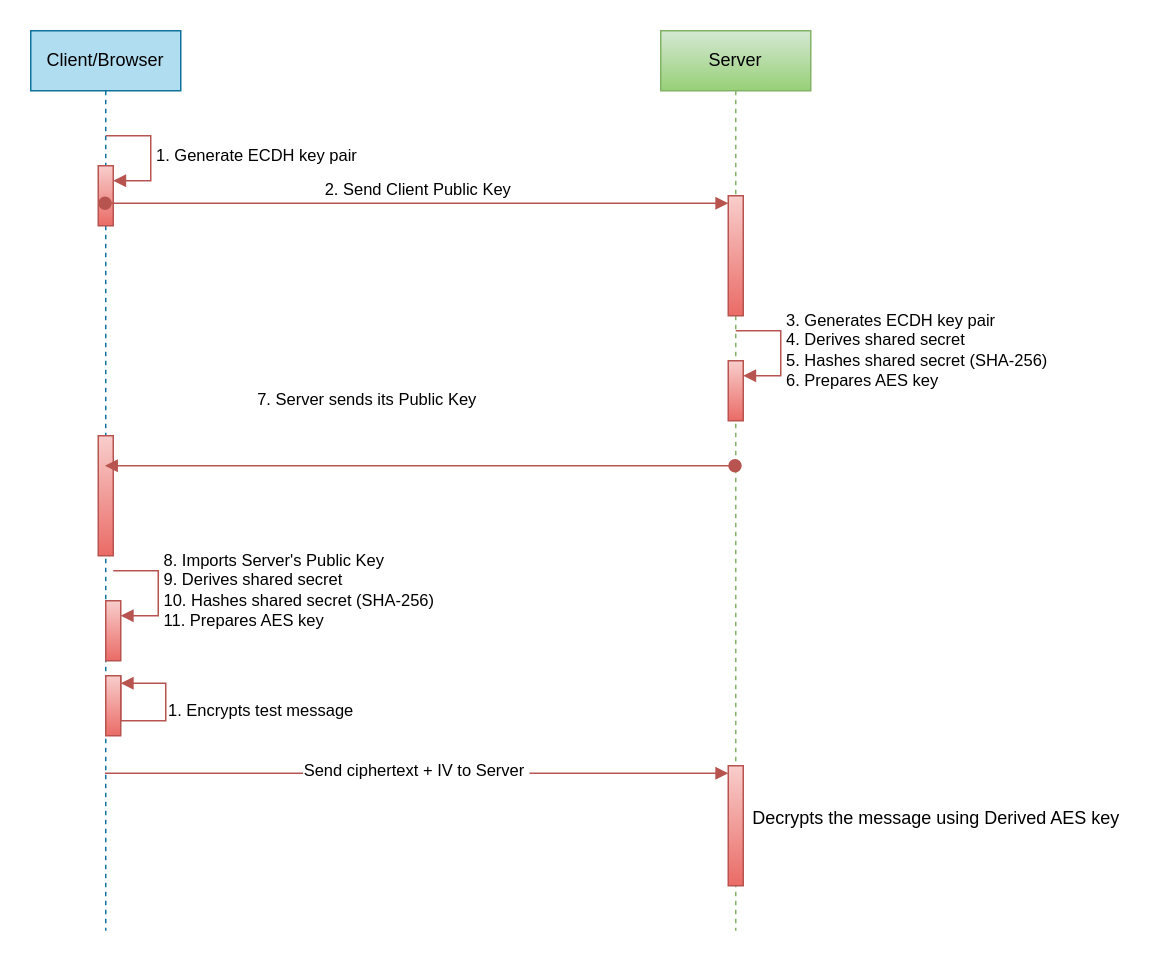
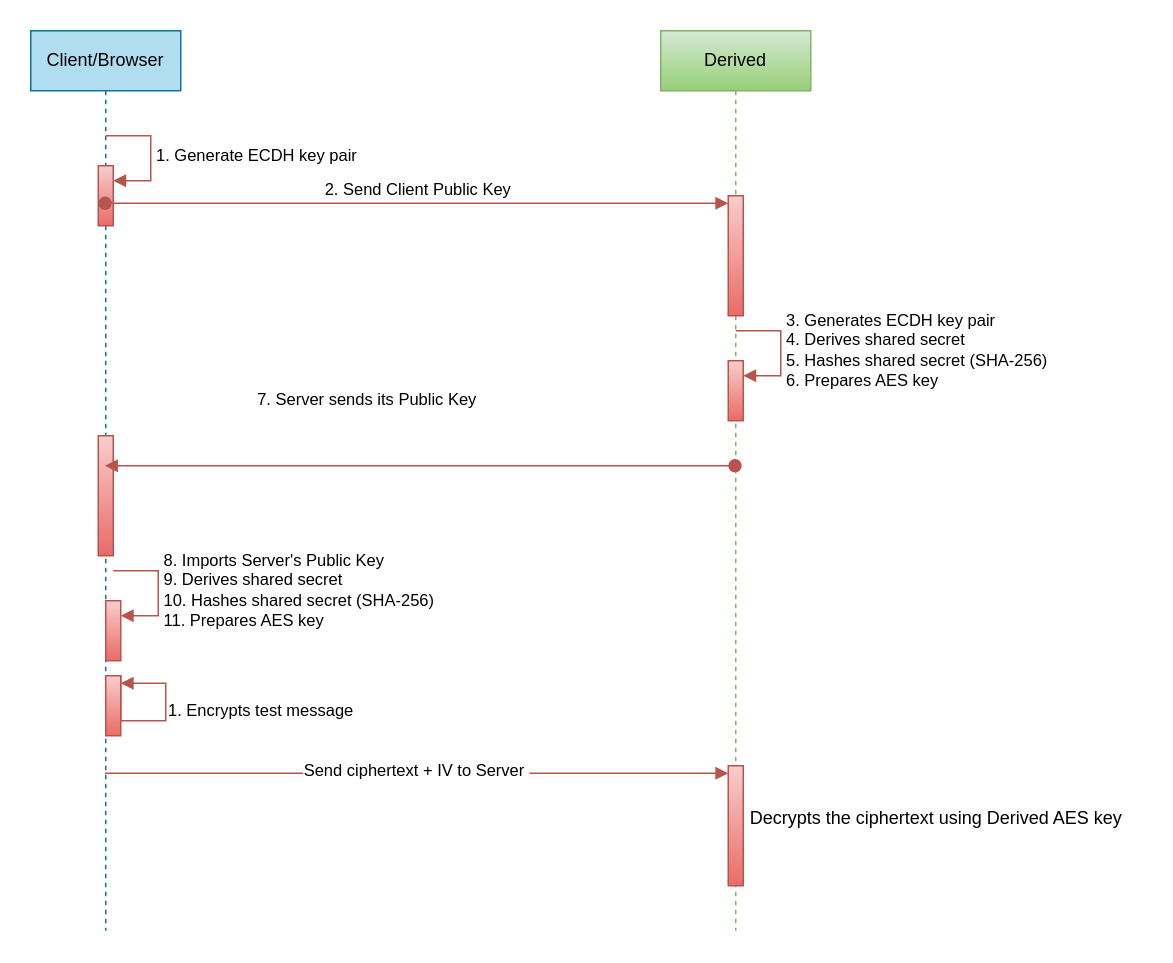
  <mxCell id="0" />
  <mxCell id="1" parent="0" />
  <mxCell id="2" value="Client/Browser" style="shape=umlLifeline;perimeter=lifelinePerimeter;whiteSpace=wrap;html=1;container=1;dropTarget=0;collapsible=0;recursiveResize=0;outlineConnect=0;portConstraint=eastwest;newEdgeStyle={&quot;curved&quot;:0,&quot;rounded&quot;:0};fillColor=#b1ddf0;strokeColor=#10739e;" vertex="1" parent="1"><mxGeometry x="20" y="20" width="100" height="600" as="geometry" /></mxCell>
  <mxCell id="3" value="" style="html=1;points=[[0,0,0,0,5],[0,1,0,0,-5],[1,0,0,0,5],[1,1,0,0,-5]];perimeter=orthogonalPerimeter;outlineConnect=0;targetShapes=umlLifeline;portConstraint=eastwest;newEdgeStyle={&quot;curved&quot;:0,&quot;rounded&quot;:0};fillColor=#f8cecc;gradientColor=#ea6b66;strokeColor=#b85450;" vertex="1" parent="2"><mxGeometry x="45" y="90" width="10" height="40" as="geometry" /></mxCell>
  <mxCell id="4" value="1. Generate ECDH key pair" style="html=1;align=left;spacingLeft=2;endArrow=block;rounded=0;edgeStyle=orthogonalEdgeStyle;curved=0;rounded=0;fillColor=#f8cecc;gradientColor=#ea6b66;strokeColor=#b85450;" edge="1" target="3" parent="2"><mxGeometry relative="1" as="geometry"><mxPoint x="50" y="70" as="sourcePoint" /><Array as="points"><mxPoint x="80" y="100" /></Array></mxGeometry></mxCell>
  <mxCell id="5" value="" style="html=1;points=[[0,0,0,0,5],[0,1,0,0,-5],[1,0,0,0,5],[1,1,0,0,-5]];perimeter=orthogonalPerimeter;outlineConnect=0;targetShapes=umlLifeline;portConstraint=eastwest;newEdgeStyle={&quot;curved&quot;:0,&quot;rounded&quot;:0};fillColor=#f8cecc;gradientColor=#ea6b66;strokeColor=#b85450;" vertex="1" parent="2"><mxGeometry x="45" y="270" width="10" height="80" as="geometry" /></mxCell>
  <mxCell id="6" value="" style="html=1;points=[[0,0,0,0,5],[0,1,0,0,-5],[1,0,0,0,5],[1,1,0,0,-5]];perimeter=orthogonalPerimeter;outlineConnect=0;targetShapes=umlLifeline;portConstraint=eastwest;newEdgeStyle={&quot;curved&quot;:0,&quot;rounded&quot;:0};fillColor=#f8cecc;gradientColor=#ea6b66;strokeColor=#b85450;" vertex="1" parent="2"><mxGeometry x="50" y="380" width="10" height="40" as="geometry" /></mxCell>
  <mxCell id="7" value="&lt;div&gt;8. Imports Server's Public Key&lt;/div&gt;&lt;div&gt;9. Derives shared secret&lt;/div&gt;&lt;div&gt;10. Hashes shared secret (SHA-256)&lt;/div&gt;&lt;div&gt;11. Prepares AES key&lt;/div&gt;" style="html=1;align=left;spacingLeft=2;endArrow=block;rounded=0;edgeStyle=orthogonalEdgeStyle;curved=0;rounded=0;fillColor=#f8cecc;gradientColor=#ea6b66;strokeColor=#b85450;" edge="1" target="6" parent="2"><mxGeometry relative="1" as="geometry"><mxPoint x="55" y="360" as="sourcePoint" /><Array as="points"><mxPoint x="85" y="390" /></Array></mxGeometry></mxCell>
  <mxCell id="8" value="" style="html=1;points=[[0,0,0,0,5],[0,1,0,0,-5],[1,0,0,0,5],[1,1,0,0,-5]];perimeter=orthogonalPerimeter;outlineConnect=0;targetShapes=umlLifeline;portConstraint=eastwest;newEdgeStyle={&quot;curved&quot;:0,&quot;rounded&quot;:0};fillColor=#f8cecc;gradientColor=#ea6b66;strokeColor=#b85450;" vertex="1" parent="2"><mxGeometry x="50" y="430" width="10" height="40" as="geometry" /></mxCell>
  <mxCell id="9" value="&lt;div&gt;1. Encrypts test message&lt;/div&gt;&lt;div&gt;&lt;br&gt;&lt;/div&gt;" style="html=1;align=left;spacingLeft=2;endArrow=block;rounded=0;edgeStyle=orthogonalEdgeStyle;curved=0;rounded=0;entryX=1;entryY=0;entryDx=0;entryDy=5;entryPerimeter=0;fillColor=#f8cecc;gradientColor=#ea6b66;strokeColor=#b85450;" edge="1" target="8" parent="2"><mxGeometry relative="1" as="geometry"><mxPoint x="60" y="430" as="sourcePoint" /><Array as="points"><mxPoint x="60" y="460" /><mxPoint x="90" y="460" /><mxPoint x="90" y="435" /></Array></mxGeometry></mxCell>
- <mxCell id="10" value="Server" style="shape=umlLifeline;perimeter=lifelinePerimeter;whiteSpace=wrap;html=1;container=1;dropTarget=0;collapsible=0;recursiveResize=0;outlineConnect=0;portConstraint=eastwest;newEdgeStyle={&quot;curved&quot;:0,&quot;rounded&quot;:0};fillColor=#d5e8d4;gradientColor=#97d077;strokeColor=#82b366;" vertex="1" parent="1"><mxGeometry x="440" y="20" width="100" height="600" as="geometry" /></mxCell>
+ <mxCell id="10" value="Derived" style="shape=umlLifeline;perimeter=lifelinePerimeter;whiteSpace=wrap;html=1;container=1;dropTarget=0;collapsible=0;recursiveResize=0;outlineConnect=0;portConstraint=eastwest;newEdgeStyle={&quot;curved&quot;:0,&quot;rounded&quot;:0};fillColor=#d5e8d4;gradientColor=#97d077;strokeColor=#82b366;" vertex="1" parent="1"><mxGeometry x="440" y="20" width="100" height="600" as="geometry" /></mxCell>
  <mxCell id="11" value="" style="html=1;points=[[0,0,0,0,5],[0,1,0,0,-5],[1,0,0,0,5],[1,1,0,0,-5]];perimeter=orthogonalPerimeter;outlineConnect=0;targetShapes=umlLifeline;portConstraint=eastwest;newEdgeStyle={&quot;curved&quot;:0,&quot;rounded&quot;:0};fillColor=#f8cecc;gradientColor=#ea6b66;strokeColor=#b85450;" vertex="1" parent="10"><mxGeometry x="45" y="110" width="10" height="80" as="geometry" /></mxCell>
  <mxCell id="12" value="" style="html=1;points=[[0,0,0,0,5],[0,1,0,0,-5],[1,0,0,0,5],[1,1,0,0,-5]];perimeter=orthogonalPerimeter;outlineConnect=0;targetShapes=umlLifeline;portConstraint=eastwest;newEdgeStyle={&quot;curved&quot;:0,&quot;rounded&quot;:0};fillColor=#f8cecc;gradientColor=#ea6b66;strokeColor=#b85450;" vertex="1" parent="10"><mxGeometry x="45" y="220" width="10" height="40" as="geometry" /></mxCell>
  <mxCell id="13" value="&lt;div&gt;3. Generates ECDH key pair&lt;/div&gt;&lt;div&gt;4. Derives shared secret&lt;/div&gt;&lt;div&gt;5. Hashes shared secret (SHA-256)&lt;/div&gt;&lt;div&gt;6. Prepares AES key&lt;/div&gt;" style="html=1;align=left;spacingLeft=2;endArrow=block;rounded=0;edgeStyle=orthogonalEdgeStyle;curved=0;rounded=0;fillColor=#f8cecc;gradientColor=#ea6b66;strokeColor=#b85450;" edge="1" target="12" parent="10"><mxGeometry relative="1" as="geometry"><mxPoint x="50" y="200" as="sourcePoint" /><Array as="points"><mxPoint x="80" y="230" /></Array></mxGeometry></mxCell>
  <mxCell id="14" value="" style="html=1;points=[[0,0,0,0,5],[0,1,0,0,-5],[1,0,0,0,5],[1,1,0,0,-5]];perimeter=orthogonalPerimeter;outlineConnect=0;targetShapes=umlLifeline;portConstraint=eastwest;newEdgeStyle={&quot;curved&quot;:0,&quot;rounded&quot;:0};fillColor=#f8cecc;gradientColor=#ea6b66;strokeColor=#b85450;" vertex="1" parent="10"><mxGeometry x="45" y="490" width="10" height="80" as="geometry" /></mxCell>
  <mxCell id="15" value="2. Send Client Public Key" style="html=1;verticalAlign=bottom;startArrow=oval;endArrow=block;startSize=8;curved=0;rounded=0;entryX=0;entryY=0;entryDx=0;entryDy=5;fillColor=#f8cecc;gradientColor=#ea6b66;strokeColor=#b85450;" edge="1" target="11" parent="1" source="2"><mxGeometry relative="1" as="geometry"><mxPoint x="415" y="135" as="sourcePoint" /></mxGeometry></mxCell>
  <mxCell id="16" value="7. Server sends its Public Key" style="html=1;verticalAlign=bottom;startArrow=oval;endArrow=block;startSize=8;curved=0;rounded=0;fillColor=#f8cecc;gradientColor=#ea6b66;strokeColor=#b85450;" edge="1" target="2" parent="1" source="10"><mxGeometry x="0.17" y="-35" relative="1" as="geometry"><mxPoint x="500" y="370" as="sourcePoint" /><mxPoint x="80" y="355" as="targetPoint" /><Array as="points"><mxPoint x="390" y="310" /><mxPoint x="280" y="310" /></Array><mxPoint as="offset" /></mxGeometry></mxCell>
  <mxCell id="17" value="" style="html=1;verticalAlign=bottom;endArrow=block;curved=0;rounded=0;entryX=0;entryY=0;entryDx=0;entryDy=5;fillColor=#f8cecc;gradientColor=#ea6b66;strokeColor=#b85450;" edge="1" target="14" parent="1"><mxGeometry relative="1" as="geometry"><mxPoint x="69.5" y="515" as="sourcePoint" /></mxGeometry></mxCell>
  <mxCell id="18" value="Send ciphertext + IV to Server&amp;nbsp;" style="edgeLabel;html=1;align=center;verticalAlign=middle;resizable=0;points=[];" vertex="1" connectable="0" parent="17"><mxGeometry x="-0.006" y="3" relative="1" as="geometry"><mxPoint as="offset" /></mxGeometry></mxCell>
- <mxCell id="19" value="&amp;nbsp; &amp;nbsp; &amp;nbsp; &amp;nbsp; &amp;nbsp; &amp;nbsp; &amp;nbsp; &amp;nbsp; &amp;nbsp; &amp;nbsp; &amp;nbsp; &amp;nbsp; &amp;nbsp; &amp;nbsp; &amp;nbsp; &amp;nbsp; &amp;nbsp; &amp;nbsp; &amp;nbsp; &amp;nbsp; &amp;nbsp; &amp;nbsp; &amp;nbsp; &amp;nbsp; &amp;nbsp; &amp;nbsp; &amp;nbsp; &amp;nbsp; &amp;nbsp; &amp;nbsp; &amp;nbsp; &amp;nbsp; &amp;nbsp; &amp;nbsp; &amp;nbsp; &amp;nbsp; &amp;nbsp; Decrypts the message using Derived AES key" style="text;html=1;align=center;verticalAlign=middle;resizable=0;points=[];autosize=1;strokeColor=none;fillColor=none;" vertex="1" parent="1"><mxGeometry x="240" y="530" width="520" height="30" as="geometry" /></mxCell>
+ <mxCell id="19" value="&amp;nbsp; &amp;nbsp; &amp;nbsp; &amp;nbsp; &amp;nbsp; &amp;nbsp; &amp;nbsp; &amp;nbsp; &amp;nbsp; &amp;nbsp; &amp;nbsp; &amp;nbsp; &amp;nbsp; &amp;nbsp; &amp;nbsp; &amp;nbsp; &amp;nbsp; &amp;nbsp; &amp;nbsp; &amp;nbsp; &amp;nbsp; &amp;nbsp; &amp;nbsp; &amp;nbsp; &amp;nbsp; &amp;nbsp; &amp;nbsp; &amp;nbsp; &amp;nbsp; &amp;nbsp; &amp;nbsp; &amp;nbsp; &amp;nbsp; &amp;nbsp; &amp;nbsp; &amp;nbsp; &amp;nbsp; Decrypts the ciphertext using Derived AES key" style="text;html=1;align=center;verticalAlign=middle;resizable=0;points=[];autosize=1;strokeColor=none;fillColor=none;" vertex="1" parent="1"><mxGeometry x="240" y="530" width="520" height="30" as="geometry" /></mxCell>
